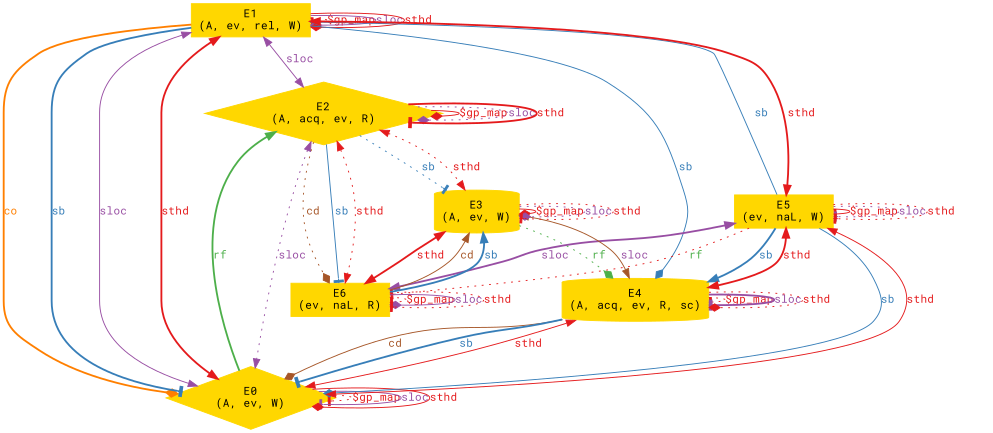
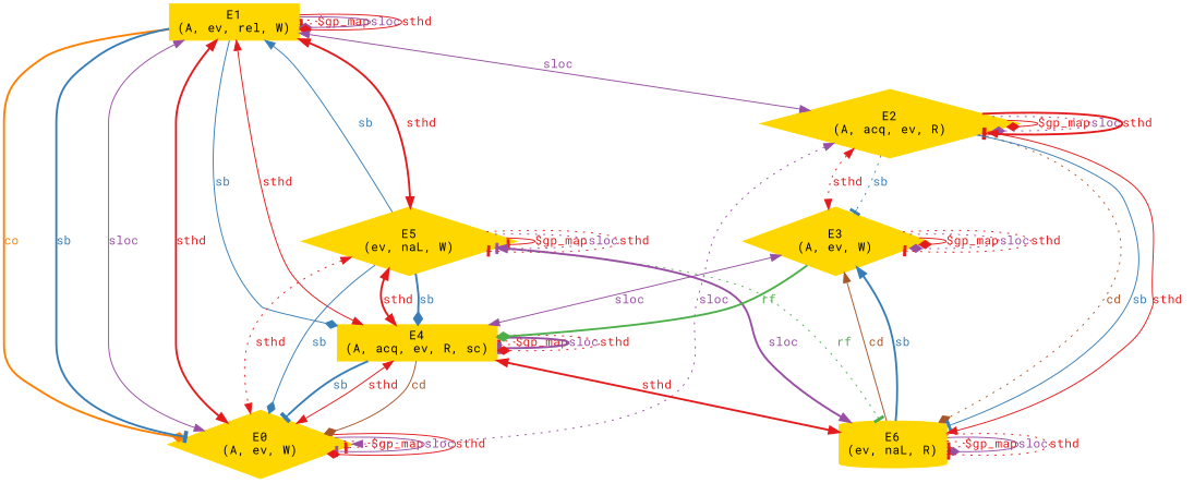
  digraph {
    fontsize=12
    rankdir=TB
    fontname="Roboto Mono"
    node [color="#ffd700" fontcolor="#000000" fontsize=12 shape=cylinder style="filled, solid" fontname="Roboto Mono"]
    edge [color="#e41a1c" dir=forward fontcolor="#e41a1c" fontsize=12 style=solid uuid="<E0, E0>" weight=1 fontname="Roboto Mono"]
    n1 [label="E0\n(A, ev, W)" shape=diamond uuid=E0]
    n2 [label="E1\n(A, ev, rel, W)" shape=box uuid=E1]
    n3 [label="E2\n(A, acq, ev, R)" shape=diamond uuid=E2]
-   n4 [label="E4\n(A, acq, ev, R, sc)" uuid=E4]
-   n5 [label="E5\n(ev, naL, W)" shape=box uuid=E5]
-   n6 [label="E3\n(A, ev, W)" uuid=E3]
-   n7 [label="E6\n(ev, naL, R)" shape=box uuid=E6]
+   n4 [label="E4\n(A, acq, ev, R, sc)" shape=box uuid=E4]
+   n5 [label="E5\n(ev, naL, W)" shape=diamond uuid=E5]
+   n6 [label="E3\n(A, ev, W)" shape=diamond uuid=E3]
+   n7 [label="E6\n(ev, naL, R)" uuid=E6]
    n1 -> n1 [label="$gp_map" style=dotted arrowhead=tee]
    n1 -> n1 [color="#984ea3" fontcolor="#984ea3" label=sloc arrowhead=tee]
    n1 -> n1 [label=sthd arrowhead=diamond]
    n2 -> n1 [color="#ff7f00" fontcolor="#ff7f00" label=co style=bold uuid="<E1, E0>" arrowhead=diamond]
    n2 -> n1 [color="#377eb8" fontcolor="#377eb8" label=sb style=bold uuid="<E1, E0>" arrowhead=tee]
    n2 -> n1 [color="#984ea3" dir=both fontcolor="#984ea3" label=sloc uuid="<E0, E1>"]
    n2 -> n1 [dir=both label=sthd style=bold uuid="<E0, E1>"]
    n2 -> n2 [label="$gp_map" style=dotted uuid="<E1, E1>" arrowhead=tee]
    n2 -> n2 [color="#984ea3" fontcolor="#984ea3" label=sloc uuid="<E1, E1>" arrowhead=diamond]
    n2 -> n2 [label=sthd uuid="<E1, E1>" arrowhead=diamond]
    n2 -> n3 [color="#984ea3" dir=both fontcolor="#984ea3" label=sloc uuid="<E1, E2>"]
    n2 -> n4 [color="#377eb8" fontcolor="#377eb8" label=sb uuid="<E1, E4>" arrowhead=diamond]
+   n2 -> n4 [dir=both label=sthd uuid="<E1, E4>"]
    n2 -> n5 [color="#377eb8" dir=back fontcolor="#377eb8" label=sb uuid="<E5, E1>"]
    n2 -> n5 [dir=both label=sthd style=bold uuid="<E1, E5>"]
-   n3 -> n1 [color="#4daf4a" dir=back fontcolor="#4daf4a" label=rf style=bold uuid="<E0, E2>"]
    n3 -> n1 [color="#984ea3" dir=both fontcolor="#984ea3" label=sloc style=dotted uuid="<E0, E2>"]
    n3 -> n3 [label="$gp_map" uuid="<E2, E2>" arrowhead=diamond]
    n3 -> n3 [color="#984ea3" fontcolor="#984ea3" label=sloc style=dotted uuid="<E2, E2>" arrowhead=diamond]
    n3 -> n3 [label=sthd style=bold uuid="<E2, E2>" arrowhead=tee]
    n3 -> n6 [color="#377eb8" fontcolor="#377eb8" label=sb style=dotted uuid="<E2, E3>" arrowhead=tee]
    n3 -> n6 [dir=both label=sthd style=dotted uuid="<E2, E3>"]
    n3 -> n7 [color="#a65628" fontcolor="#a65628" label=cd style=dotted uuid="<E2, E6>" arrowhead=diamond]
    n3 -> n7 [color="#377eb8" fontcolor="#377eb8" label=sb uuid="<E2, E6>" arrowhead=tee]
-   n3 -> n7 [dir=both label=sthd style=dotted uuid="<E2, E6>"]
+   n3 -> n7 [dir=both label=sthd uuid="<E2, E6>"]
    n4 -> n1 [color="#a65628" fontcolor="#a65628" label=cd uuid="<E4, E0>" arrowhead=diamond]
    n4 -> n1 [color="#377eb8" fontcolor="#377eb8" label=sb style=bold uuid="<E4, E0>" arrowhead=tee]
    n4 -> n1 [dir=both label=sthd uuid="<E0, E4>"]
    n4 -> n4 [label="$gp_map" style=dotted uuid="<E4, E4>" arrowhead=tee]
    n4 -> n4 [color="#984ea3" fontcolor="#984ea3" label=sloc style=bold uuid="<E4, E4>" arrowhead=tee]
    n4 -> n4 [label=sthd style=dotted uuid="<E4, E4>" arrowhead=diamond]
    n5 -> n1 [color="#377eb8" fontcolor="#377eb8" label=sb uuid="<E5, E0>" arrowhead=diamond]
-   n5 -> n1 [dir=both label=sthd uuid="<E0, E5>"]
-   n5 -> n4 [color="#377eb8" fontcolor="#377eb8" label=sb style=bold uuid="<E5, E4>" arrowhead=normal]
+   n5 -> n1 [dir=both label=sthd style=dotted uuid="<E0, E5>"]
+   n5 -> n4 [color="#377eb8" fontcolor="#377eb8" label=sb style=bold uuid="<E5, E4>" arrowhead=diamond]
    n5 -> n4 [dir=both label=sthd style=bold uuid="<E4, E5>"]
    n5 -> n5 [label="$gp_map" uuid="<E5, E5>" arrowhead=tee]
    n5 -> n5 [color="#984ea3" fontcolor="#984ea3" label=sloc style=dotted uuid="<E5, E5>" arrowhead=tee]
    n5 -> n5 [label=sthd style=dotted uuid="<E5, E5>" arrowhead=tee]
-   n5 -> n7 [fontcolor="#4daf4a" label=rf style=dotted uuid="<E5, E6>" arrowhead=tee]
+   n5 -> n7 [color="#4daf4a" fontcolor="#4daf4a" label=rf style=dotted uuid="<E5, E6>" arrowhead=tee]
    n5 -> n7 [color="#984ea3" dir=both fontcolor="#984ea3" label=sloc style=bold uuid="<E5, E6>"]
-   n6 -> n4 [color="#4daf4a" fontcolor="#4daf4a" label=rf style=dotted uuid="<E3, E4>" arrowhead=diamond]
-   n6 -> n4 [color="#a65628" dir=both fontcolor="#984ea3" label=sloc uuid="<E3, E4>"]
+   n6 -> n4 [color="#4daf4a" fontcolor="#4daf4a" label=rf style=bold uuid="<E3, E4>" arrowhead=diamond]
+   n6 -> n4 [color="#984ea3" dir=both fontcolor="#984ea3" label=sloc uuid="<E3, E4>"]
    n6 -> n6 [label="$gp_map" uuid="<E3, E3>" arrowhead=diamond]
    n6 -> n6 [color="#984ea3" fontcolor="#984ea3" label=sloc style=dotted uuid="<E3, E3>" arrowhead=diamond]
    n6 -> n6 [label=sthd style=dotted uuid="<E3, E3>" arrowhead=tee]
    n6 -> n7 [color="#a65628" dir=back fontcolor="#a65628" label=cd uuid="<E6, E3>"]
    n6 -> n7 [color="#377eb8" dir=back fontcolor="#377eb8" label=sb style=bold uuid="<E6, E3>"]
-   n6 -> n7 [dir=both label=sthd style=bold uuid="<E3, E6>"]
+   n4 -> n7 [dir=both label=sthd style=bold uuid="<E3, E6>"]
    n7 -> n7 [label="$gp_map" style=dotted uuid="<E6, E6>" arrowhead=tee]
    n7 -> n7 [color="#984ea3" fontcolor="#984ea3" label=sloc uuid="<E6, E6>" arrowhead=diamond]
    n7 -> n7 [label=sthd style=dotted uuid="<E6, E6>" arrowhead=tee]
  }
